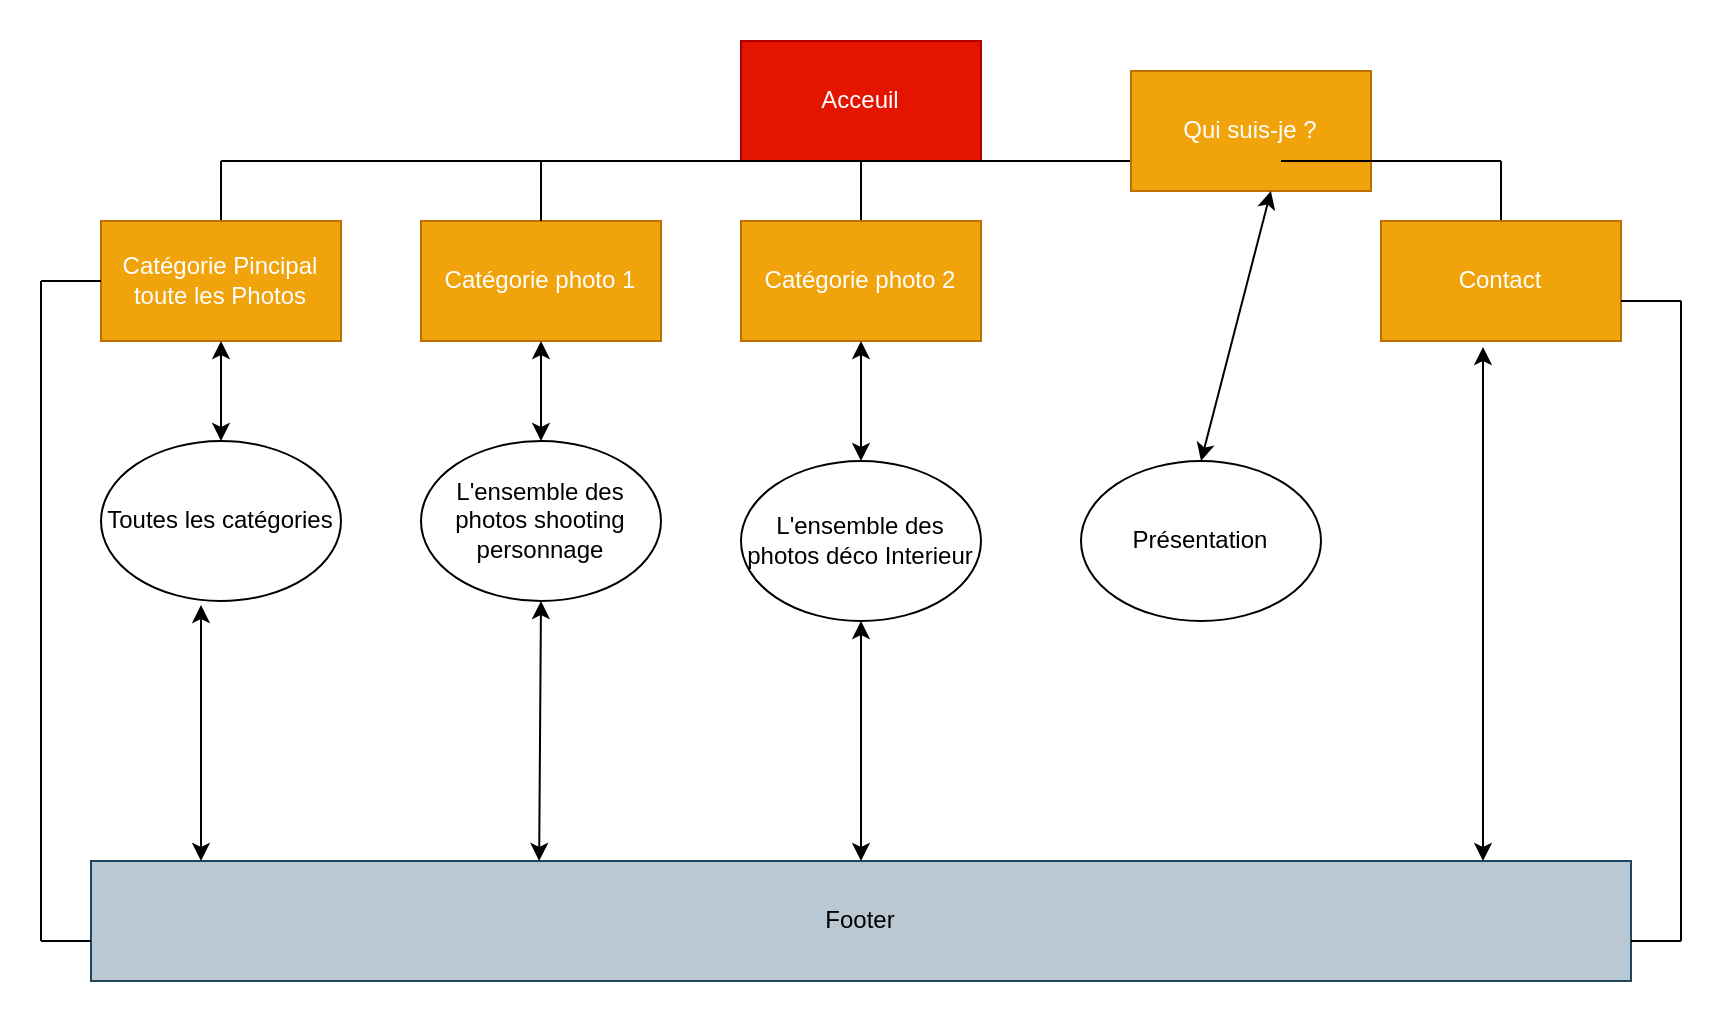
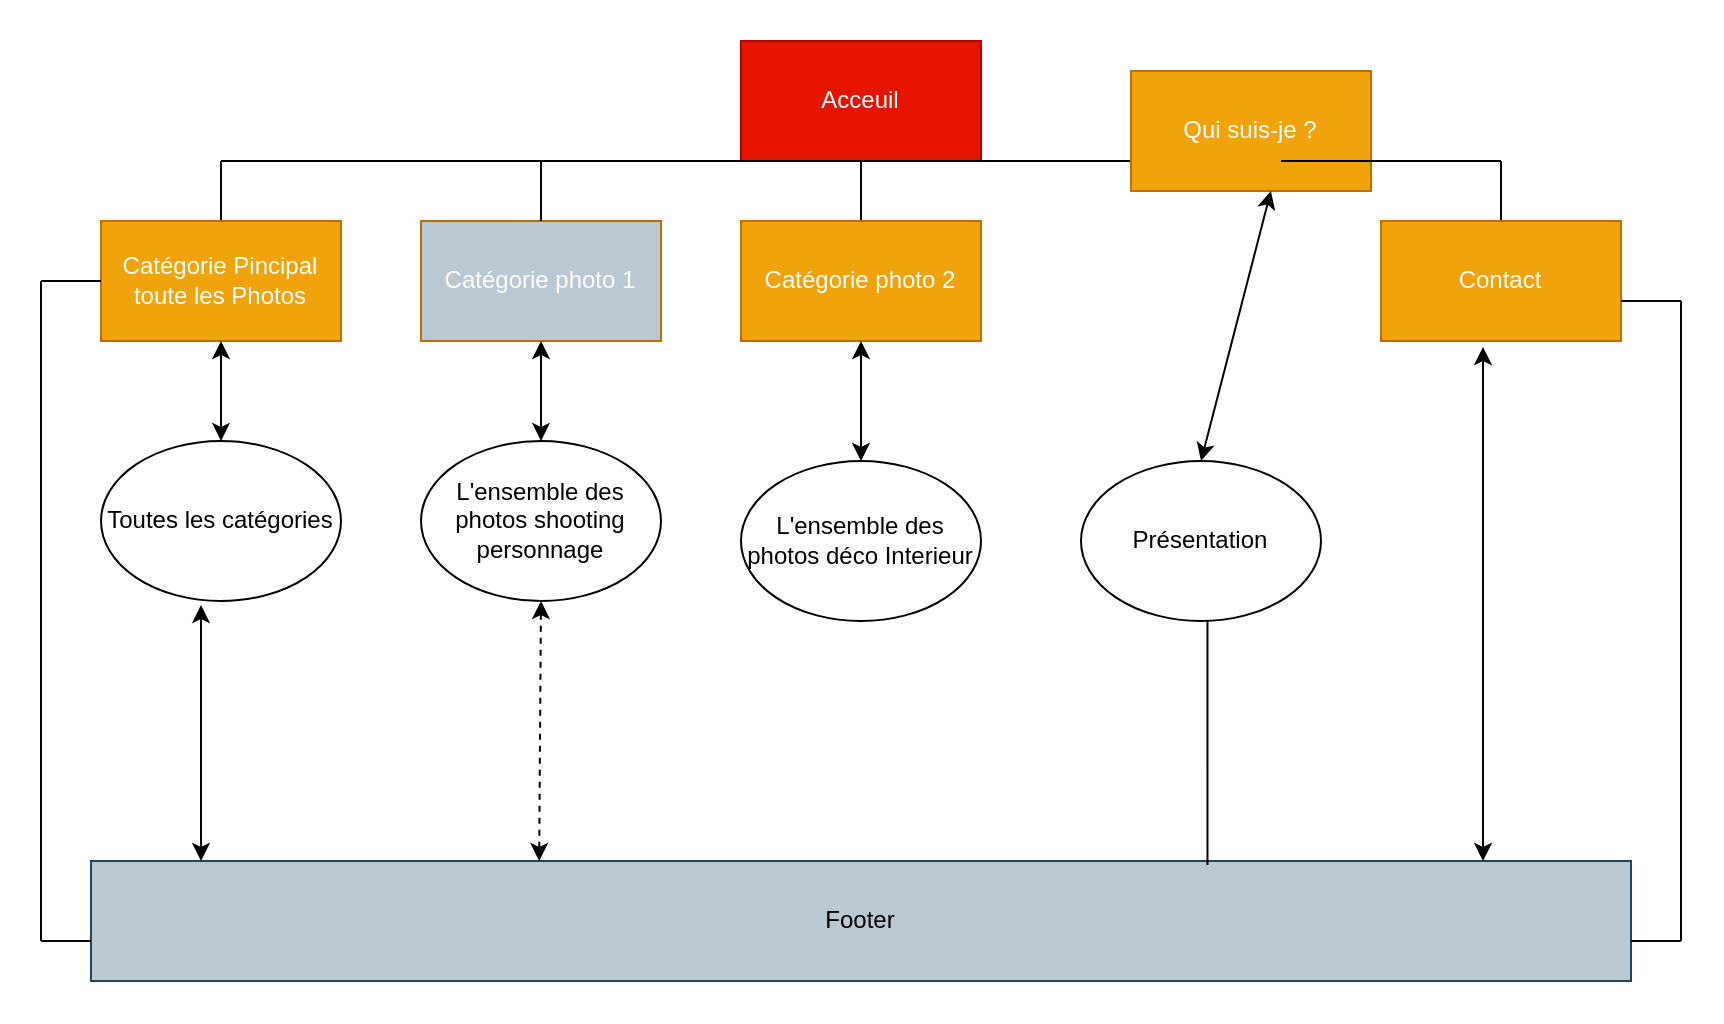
  <mxCell id="0" />
  <mxCell id="1" parent="0" />
  <mxCell id="2" value="Acceuil" style="rounded=0;whiteSpace=wrap;html=1;fillColor=#e51400;strokeColor=#B20000;fontColor=#ffffff;" vertex="1" parent="1"><mxGeometry x="370" y="20" width="120" height="60" as="geometry" /></mxCell>
- <mxCell id="3" value="Catégorie photo 1" style="rounded=0;whiteSpace=wrap;html=1;fillColor=#f0a30a;strokeColor=#BD7000;fontColor=#ffffff;" vertex="1" parent="1"><mxGeometry x="210" y="110" width="120" height="60" as="geometry" /></mxCell>
+ <mxCell id="3" value="Catégorie photo 1" style="rounded=0;whiteSpace=wrap;html=1;fillColor=#bac8d3;strokeColor=#BD7000;fontColor=#ffffff;" vertex="1" parent="1"><mxGeometry x="210" y="110" width="120" height="60" as="geometry" /></mxCell>
  <mxCell id="4" value="" style="endArrow=none;html=1;" edge="1" parent="1"><mxGeometry width="50" height="50" relative="1" as="geometry"><mxPoint x="110" y="80" as="sourcePoint" /><mxPoint x="210" y="80" as="targetPoint" /></mxGeometry></mxCell>
  <mxCell id="5" value="" style="endArrow=none;html=1;" edge="1" parent="1"><mxGeometry width="50" height="50" relative="1" as="geometry"><mxPoint x="110" y="110" as="sourcePoint" /><mxPoint x="110" y="80" as="targetPoint" /><Array as="points" /></mxGeometry></mxCell>
  <mxCell id="6" value="Catégorie Pincipal toute les Photos" style="rounded=0;whiteSpace=wrap;html=1;fillColor=#f0a30a;strokeColor=#BD7000;fontColor=#ffffff;" vertex="1" parent="1"><mxGeometry x="50" y="110" width="120" height="60" as="geometry" /></mxCell>
  <mxCell id="7" value="" style="endArrow=none;html=1;" edge="1" parent="1"><mxGeometry width="50" height="50" relative="1" as="geometry"><mxPoint x="210" y="80" as="sourcePoint" /><mxPoint x="430" y="80" as="targetPoint" /></mxGeometry></mxCell>
  <mxCell id="8" value="" style="endArrow=none;html=1;" edge="1" parent="1"><mxGeometry width="50" height="50" relative="1" as="geometry"><mxPoint x="430" y="110" as="sourcePoint" /><mxPoint x="430" y="80" as="targetPoint" /></mxGeometry></mxCell>
  <mxCell id="9" value="Catégorie photo 2" style="rounded=0;whiteSpace=wrap;html=1;fillColor=#f0a30a;strokeColor=#BD7000;fontColor=#ffffff;" vertex="1" parent="1"><mxGeometry x="370" y="110" width="120" height="60" as="geometry" /></mxCell>
  <mxCell id="10" value="" style="endArrow=none;html=1;" edge="1" parent="1"><mxGeometry width="50" height="50" relative="1" as="geometry"><mxPoint x="560" y="80" as="sourcePoint" /><mxPoint x="640" y="80" as="targetPoint" /></mxGeometry></mxCell>
  <mxCell id="11" value="" style="endArrow=none;html=1;exitX=0.5;exitY=0;exitDx=0;exitDy=0;" edge="1" parent="1" source="12"><mxGeometry width="50" height="50" relative="1" as="geometry"><mxPoint x="560" y="110" as="sourcePoint" /><mxPoint x="590" y="80" as="targetPoint" /></mxGeometry></mxCell>
  <mxCell id="12" value="Qui suis-je ?" style="rounded=0;whiteSpace=wrap;html=1;fillColor=#f0a30a;strokeColor=#BD7000;fontColor=#ffffff;" vertex="1" parent="1"><mxGeometry x="565" y="35" width="120" height="60" as="geometry" /></mxCell>
  <mxCell id="13" value="" style="endArrow=none;html=1;" edge="1" parent="1"><mxGeometry width="50" height="50" relative="1" as="geometry"><mxPoint x="750" y="80" as="sourcePoint" /><mxPoint x="640" y="80" as="targetPoint" /></mxGeometry></mxCell>
  <mxCell id="14" value="" style="endArrow=none;html=1;exitX=0.5;exitY=0;exitDx=0;exitDy=0;" edge="1" parent="1" source="15"><mxGeometry width="50" height="50" relative="1" as="geometry"><mxPoint x="720" y="110" as="sourcePoint" /><mxPoint x="750" y="80" as="targetPoint" /></mxGeometry></mxCell>
  <mxCell id="15" value="&lt;span&gt;Contact&lt;/span&gt;" style="rounded=0;whiteSpace=wrap;html=1;fillColor=#f0a30a;strokeColor=#BD7000;fontColor=#ffffff;" vertex="1" parent="1"><mxGeometry x="690" y="110" width="120" height="60" as="geometry" /></mxCell>
  <mxCell id="16" value="" style="endArrow=none;html=1;" edge="1" parent="1"><mxGeometry width="50" height="50" relative="1" as="geometry"><mxPoint x="430" y="80" as="sourcePoint" /><mxPoint x="560" y="80" as="targetPoint" /></mxGeometry></mxCell>
  <mxCell id="17" value="" style="endArrow=none;html=1;entryX=0.5;entryY=1;entryDx=0;entryDy=0;" edge="1" parent="1" target="2"><mxGeometry width="50" height="50" relative="1" as="geometry"><mxPoint x="430" y="80" as="sourcePoint" /><mxPoint x="370" y="110" as="targetPoint" /></mxGeometry></mxCell>
  <mxCell id="18" value="" style="endArrow=none;html=1;" edge="1" parent="1"><mxGeometry width="50" height="50" relative="1" as="geometry"><mxPoint x="270" y="110" as="sourcePoint" /><mxPoint x="270" y="80" as="targetPoint" /></mxGeometry></mxCell>
  <mxCell id="19" value="" style="endArrow=classic;startArrow=classic;html=1;fontSize=12;" edge="1" parent="1"><mxGeometry width="50" height="50" relative="1" as="geometry"><mxPoint x="270" y="220" as="sourcePoint" /><mxPoint x="270" y="170" as="targetPoint" /></mxGeometry></mxCell>
  <mxCell id="20" value="&lt;h1 style=&quot;font-size: 12px&quot;&gt;&lt;span style=&quot;font-weight: normal&quot;&gt;L'ensemble des photos shooting personnage&lt;/span&gt;&lt;/h1&gt;" style="ellipse;whiteSpace=wrap;html=1;fontSize=12;align=center;" vertex="1" parent="1"><mxGeometry x="210" y="220" width="120" height="80" as="geometry" /></mxCell>
  <mxCell id="21" value="" style="endArrow=classic;startArrow=classic;html=1;fontSize=12;entryX=0.5;entryY=1;entryDx=0;entryDy=0;" edge="1" parent="1" target="9"><mxGeometry width="50" height="50" relative="1" as="geometry"><mxPoint x="430" y="230" as="sourcePoint" /><mxPoint x="430" y="210" as="targetPoint" /></mxGeometry></mxCell>
  <mxCell id="22" value="L'ensemble des photos déco Interieur" style="ellipse;whiteSpace=wrap;html=1;fontSize=12;align=center;" vertex="1" parent="1"><mxGeometry x="370" y="230" width="120" height="80" as="geometry" /></mxCell>
  <mxCell id="23" value="Toutes les catégories" style="ellipse;whiteSpace=wrap;html=1;fontSize=12;align=center;" vertex="1" parent="1"><mxGeometry x="50" y="220" width="120" height="80" as="geometry" /></mxCell>
  <mxCell id="24" value="" style="endArrow=classic;startArrow=classic;html=1;fontSize=12;exitX=0.5;exitY=0;exitDx=0;exitDy=0;" edge="1" parent="1" source="23"><mxGeometry width="50" height="50" relative="1" as="geometry"><mxPoint x="60" y="220" as="sourcePoint" /><mxPoint x="110" y="170" as="targetPoint" /></mxGeometry></mxCell>
  <mxCell id="25" value="Footer" style="rounded=0;whiteSpace=wrap;html=1;fontSize=12;align=center;fillColor=#bac8d3;strokeColor=#23445d;" vertex="1" parent="1"><mxGeometry x="45" y="430" width="770" height="60" as="geometry" /></mxCell>
  <mxCell id="26" value="" style="endArrow=none;html=1;fontSize=12;" edge="1" parent="1"><mxGeometry width="50" height="50" relative="1" as="geometry"><mxPoint x="45" y="470" as="sourcePoint" /><mxPoint y="470" as="targetPoint" x="20" /></mxGeometry></mxCell>
  <mxCell id="27" value="" style="endArrow=none;html=1;fontSize=12;" edge="1" parent="1"><mxGeometry width="50" height="50" relative="1" as="geometry"><mxPoint y="470" as="sourcePoint" x="20" /><mxPoint y="140" as="targetPoint" x="20" /></mxGeometry></mxCell>
  <mxCell id="28" value="" style="endArrow=none;html=1;fontSize=12;entryX=0;entryY=0.5;entryDx=0;entryDy=0;" edge="1" parent="1" target="6"><mxGeometry width="50" height="50" relative="1" as="geometry"><mxPoint y="140" as="sourcePoint" x="20" /><mxPoint x="70" y="90" as="targetPoint" /></mxGeometry></mxCell>
  <mxCell id="29" value="" style="endArrow=none;html=1;fontSize=12;" edge="1" parent="1"><mxGeometry width="50" height="50" relative="1" as="geometry"><mxPoint x="815" y="470" as="sourcePoint" /><mxPoint x="840" y="470" as="targetPoint" /></mxGeometry></mxCell>
  <mxCell id="30" value="" style="endArrow=none;html=1;fontSize=12;" edge="1" parent="1"><mxGeometry width="50" height="50" relative="1" as="geometry"><mxPoint x="840" y="470" as="sourcePoint" /><mxPoint x="840" y="150" as="targetPoint" /></mxGeometry></mxCell>
  <mxCell id="31" value="" style="endArrow=none;html=1;fontSize=12;" edge="1" parent="1"><mxGeometry width="50" height="50" relative="1" as="geometry"><mxPoint x="810" y="150" as="sourcePoint" /><mxPoint x="840" y="150" as="targetPoint" /></mxGeometry></mxCell>
- <mxCell id="33" value="" style="endArrow=classic;startArrow=classic;html=1;fontSize=12;entryX=0.5;entryY=0;entryDx=0;entryDy=0;exitX=0.5;exitY=1;exitDx=0;exitDy=0;" edge="1" parent="1" source="22" target="25"><mxGeometry width="50" height="50" relative="1" as="geometry"><mxPoint x="400" y="250" as="sourcePoint" /><mxPoint x="450" y="200" as="targetPoint" /></mxGeometry></mxCell>
- <mxCell id="34" value="" style="endArrow=classic;startArrow=classic;html=1;fontSize=12;entryX=0.291;entryY=0;entryDx=0;entryDy=0;entryPerimeter=0;exitX=0.5;exitY=1;exitDx=0;exitDy=0;" edge="1" parent="1" source="20" target="25"><mxGeometry width="50" height="50" relative="1" as="geometry"><mxPoint x="400" y="250" as="sourcePoint" /><mxPoint x="450" y="200" as="targetPoint" /></mxGeometry></mxCell>
+ <mxCell id="32" value="" style="endArrow=none;html=1;fontSize=12;entryX=0.725;entryY=0.033;entryDx=0;entryDy=0;entryPerimeter=0;exitX=0.527;exitY=1;exitDx=0;exitDy=0;exitPerimeter=0;" edge="1" parent="1" source="36" target="25"><mxGeometry width="50" height="50" relative="1" as="geometry"><mxPoint x="603" y="320" as="sourcePoint" /><mxPoint x="450" y="200" as="targetPoint" /></mxGeometry></mxCell>
+ <mxCell id="34" value="" style="endArrow=classic;startArrow=classic;html=1;fontSize=12;entryX=0.291;entryY=0;entryDx=0;entryDy=0;entryPerimeter=0;exitX=0.5;exitY=1;exitDx=0;exitDy=0;dashed=1;" edge="1" parent="1" source="20" target="25"><mxGeometry width="50" height="50" relative="1" as="geometry"><mxPoint x="400" y="250" as="sourcePoint" /><mxPoint x="450" y="200" as="targetPoint" /></mxGeometry></mxCell>
  <mxCell id="35" value="" style="endArrow=classic;startArrow=classic;html=1;fontSize=12;" edge="1" parent="1"><mxGeometry width="50" height="50" relative="1" as="geometry"><mxPoint x="100" y="430" as="sourcePoint" /><mxPoint x="100" y="302" as="targetPoint" /></mxGeometry></mxCell>
  <mxCell id="36" value="Présentation" style="ellipse;whiteSpace=wrap;html=1;fontSize=12;align=center;" vertex="1" parent="1"><mxGeometry x="540" y="230" width="120" height="80" as="geometry" /></mxCell>
  <mxCell id="37" value="" style="endArrow=classic;startArrow=classic;html=1;fontSize=12;entryX=0.425;entryY=1.05;entryDx=0;entryDy=0;entryPerimeter=0;" edge="1" parent="1" target="15"><mxGeometry width="50" height="50" relative="1" as="geometry"><mxPoint x="741" y="430" as="sourcePoint" /><mxPoint x="790" y="260" as="targetPoint" /></mxGeometry></mxCell>
  <mxCell id="38" value="" style="endArrow=classic;startArrow=classic;html=1;fontSize=12;entryX=0.583;entryY=1;entryDx=0;entryDy=0;entryPerimeter=0;" edge="1" parent="1" target="12"><mxGeometry width="50" height="50" relative="1" as="geometry"><mxPoint x="600" y="230" as="sourcePoint" /><mxPoint x="601" y="180" as="targetPoint" /></mxGeometry></mxCell>
